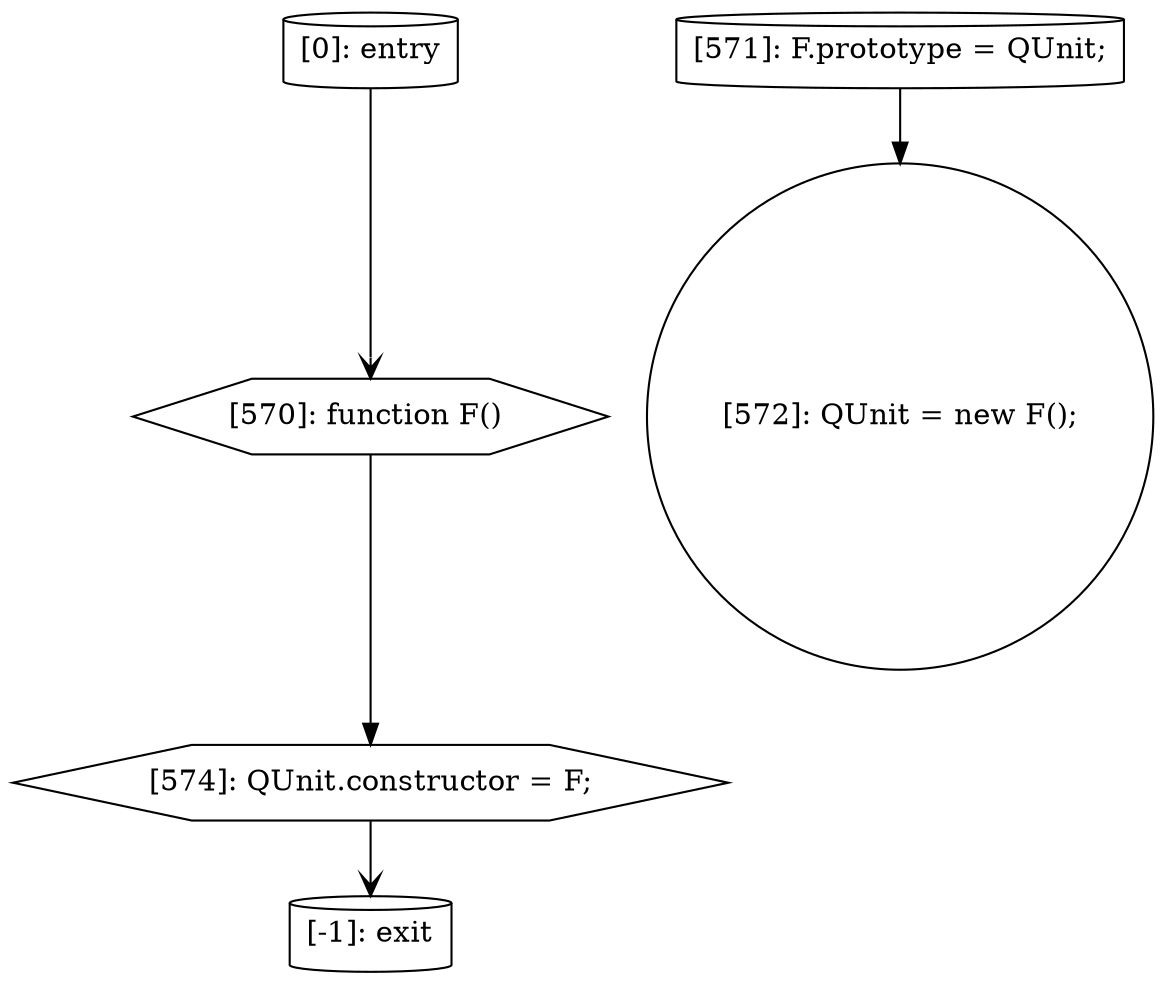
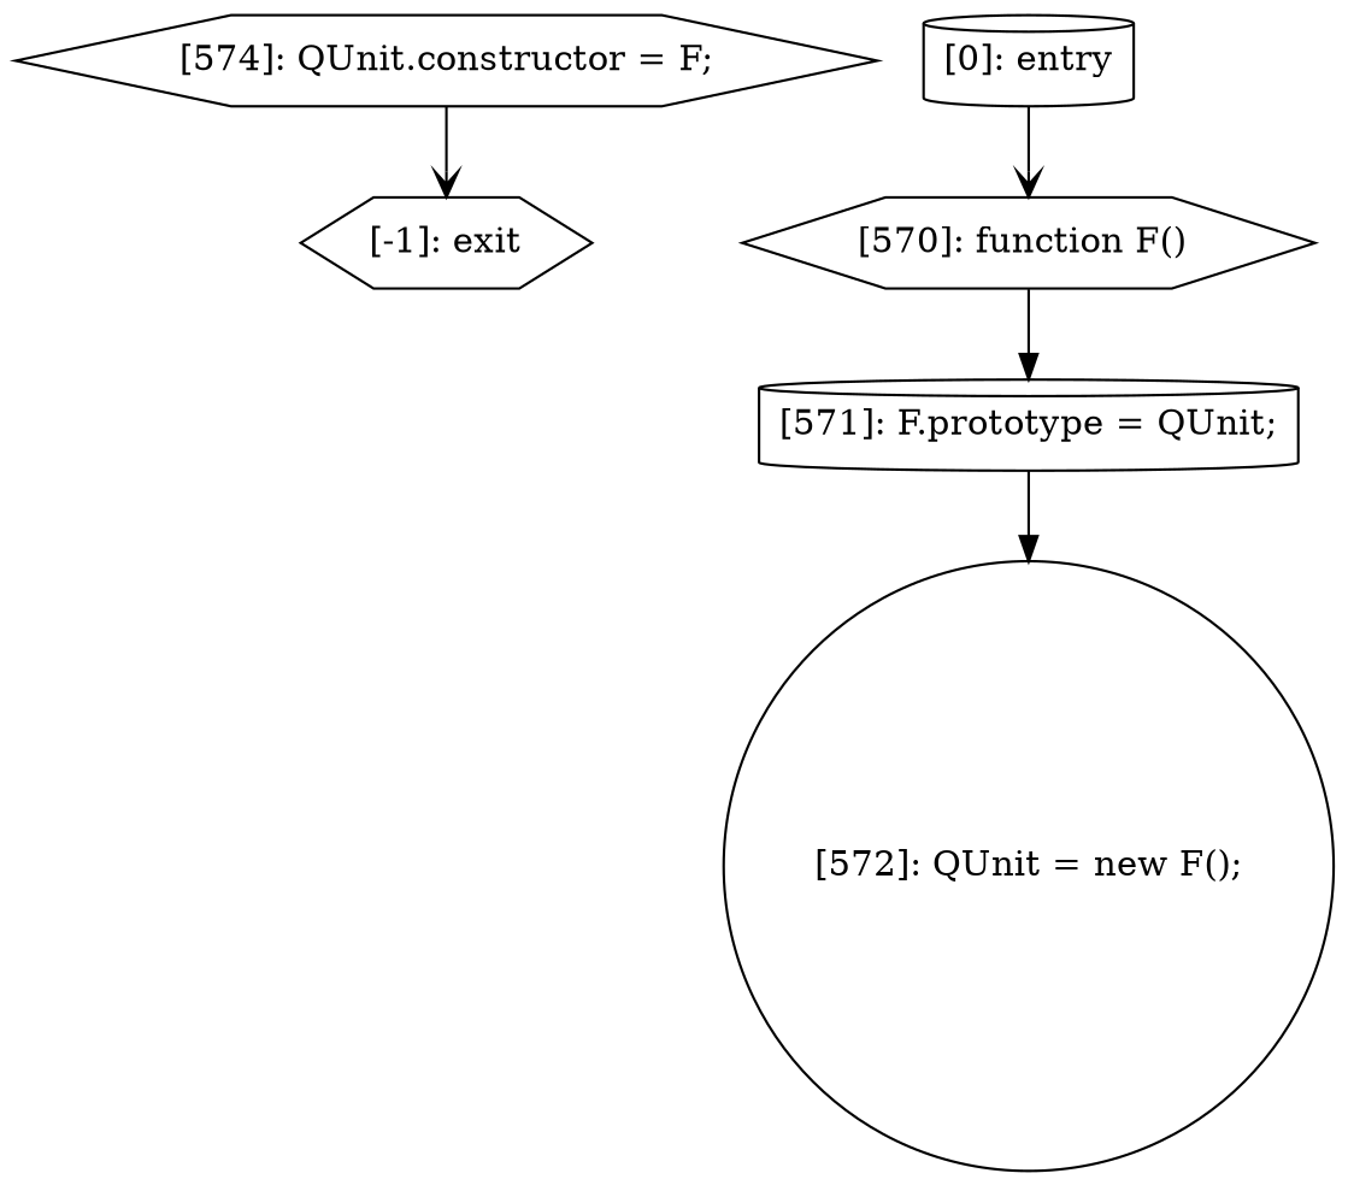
  digraph {
    node [shape=cylinder]
    edge [arrowhead=vee]
    n1 [label="[574]: QUnit.constructor = F;\n" shape=hexagon]
-   n2 [label="[-1]: exit"]
+   n2 [label="[-1]: exit" shape=hexagon]
    n3 [label="[570]: function F() \n" shape=hexagon]
    n4 [label="[571]: F.prototype = QUnit;\n"]
    n5 [label="[572]: QUnit = new F();\n" shape=circle]
    n6 [label="[0]: entry"]
    n1 -> n2
-   n3 -> n1 [arrowhead=normal]
+   n3 -> n4 [arrowhead=normal]
    n4 -> n5 [arrowhead=normal]
    n6 -> n3
  }
